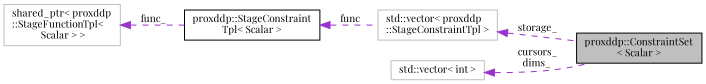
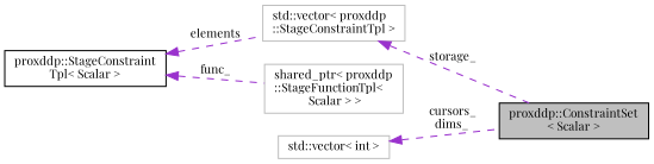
  digraph {
    fontname="Playfair Display"
    rankdir=LR
    node [color=grey75 fontname="Playfair Display" fontsize=10 shape=record]
    edge [color=darkorchid3 dir=back fontname="Playfair Display" fontsize=10 labelfontname=Helvetica labelfontsize=10 style=dashed]
    n1 [color=black fillcolor=grey75 fontcolor=black height=0.2 label="proxddp::ConstraintSet\l\< Scalar \>" style=filled width=0.4]
    n2 [height=0.2 label="std::vector\< proxddp\l::StageConstraintTpl \>" width=0.4]
    n3 [color=black height=0.2 label="proxddp::StageConstraint\lTpl\< Scalar \>" width=0.4]
    n4 [height=0.2 label="shared_ptr\< proxddp\l::StageFunctionTpl\<\l Scalar \> \>" width=0.4]
    n5 [height=0.2 label="std::vector\< int \>" width=0.4]
    n2 -> n1 [label=" storage_"]
-   n3 -> n2 [label=" func"]
-   n4 -> n3 [label=" func_"]
+   n3 -> n2 [label=" elements"]
+   n3 -> n4 [label=" func_"]
    n5 -> n1 [label=" cursors_\ndims_"]
  }
